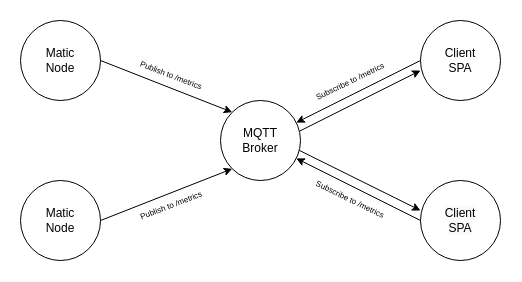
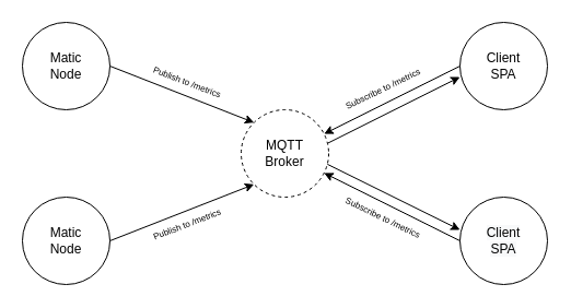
  <mxCell id="0" />
  <mxCell id="1" parent="0" />
  <mxCell id="2" value="Matic&lt;br&gt;Node" style="ellipse;whiteSpace=wrap;html=1;aspect=fixed;" parent="1" vertex="1"><mxGeometry x="20" y="180" width="80" height="80" as="geometry" /></mxCell>
  <mxCell id="3" value="Matic&lt;br&gt;Node" style="ellipse;whiteSpace=wrap;html=1;aspect=fixed;" parent="1" vertex="1"><mxGeometry x="20" y="20" width="80" height="80" as="geometry" /></mxCell>
  <mxCell id="4" value="&#10;&#10;&lt;span style=&quot;color: rgb(0, 0, 0); font-family: helvetica; font-size: 12px; font-style: normal; font-weight: 400; letter-spacing: normal; text-align: center; text-indent: 0px; text-transform: none; word-spacing: 0px; background-color: rgb(248, 249, 250); display: inline; float: none;&quot;&gt;Client&lt;/span&gt;&lt;br style=&quot;color: rgb(0, 0, 0); font-family: helvetica; font-size: 12px; font-style: normal; font-weight: 400; letter-spacing: normal; text-align: center; text-indent: 0px; text-transform: none; word-spacing: 0px; background-color: rgb(248, 249, 250);&quot;&gt;&lt;span style=&quot;color: rgb(0, 0, 0); font-family: helvetica; font-size: 12px; font-style: normal; font-weight: 400; letter-spacing: normal; text-align: center; text-indent: 0px; text-transform: none; word-spacing: 0px; background-color: rgb(248, 249, 250); display: inline; float: none;&quot;&gt;SPA&lt;/span&gt;&#10;&#10;" style="ellipse;whiteSpace=wrap;html=1;aspect=fixed;" parent="1" vertex="1"><mxGeometry x="420" y="180" width="80" height="80" as="geometry" /></mxCell>
  <mxCell id="5" value="Client&lt;br&gt;SPA" style="ellipse;whiteSpace=wrap;html=1;aspect=fixed;" parent="1" vertex="1"><mxGeometry x="420" y="20" width="80" height="80" as="geometry" /></mxCell>
- <mxCell id="6" value="MQTT&lt;br&gt;Broker" style="ellipse;whiteSpace=wrap;html=1;aspect=fixed;" parent="1" vertex="1"><mxGeometry x="220" y="100" width="80" height="80" as="geometry" /></mxCell>
+ <mxCell id="6" value="MQTT&lt;br&gt;Broker" style="ellipse;whiteSpace=wrap;html=1;aspect=fixed;dashed=1;" parent="1" vertex="1"><mxGeometry x="220" y="100" width="80" height="80" as="geometry" /></mxCell>
  <mxCell id="7" value="" style="endArrow=classic;html=1;exitX=0.986;exitY=0.624;exitDx=0;exitDy=0;exitPerimeter=0;entryX=0;entryY=0.375;entryDx=0;entryDy=0;entryPerimeter=0;" parent="1" source="6" target="4" edge="1"><mxGeometry width="50" height="50" relative="1" as="geometry"><mxPoint x="300" y="140" as="sourcePoint" /><mxPoint x="310" y="150" as="targetPoint" /></mxGeometry></mxCell>
  <mxCell id="8" value="" style="endArrow=classic;html=1;exitX=0;exitY=0.5;exitDx=0;exitDy=0;" parent="1" source="4" target="6" edge="1"><mxGeometry width="50" height="50" relative="1" as="geometry"><mxPoint x="420" y="250" as="sourcePoint" /><mxPoint x="288" y="168" as="targetPoint" /></mxGeometry></mxCell>
  <mxCell id="9" value="" style="endArrow=classic;html=1;entryX=0;entryY=0.625;entryDx=0;entryDy=0;exitX=0.993;exitY=0.381;exitDx=0;exitDy=0;exitPerimeter=0;entryPerimeter=0;" parent="1" source="6" target="5" edge="1"><mxGeometry width="50" height="50" relative="1" as="geometry"><mxPoint x="370" y="140" as="sourcePoint" /><mxPoint x="370" y="180" as="targetPoint" /></mxGeometry></mxCell>
  <mxCell id="10" value="" style="endArrow=classic;html=1;exitX=0;exitY=0.5;exitDx=0;exitDy=0;" parent="1" source="5" target="6" edge="1"><mxGeometry width="50" height="50" relative="1" as="geometry"><mxPoint x="310" y="150" as="sourcePoint" /><mxPoint x="441.716" y="78.284" as="targetPoint" /></mxGeometry></mxCell>
  <mxCell id="11" value="" style="endArrow=classic;html=1;exitX=1;exitY=0.5;exitDx=0;exitDy=0;entryX=0;entryY=0;entryDx=0;entryDy=0;" parent="1" source="3" target="6" edge="1"><mxGeometry width="50" height="50" relative="1" as="geometry"><mxPoint x="110" y="150" as="sourcePoint" /><mxPoint x="220" y="140" as="targetPoint" /></mxGeometry></mxCell>
  <mxCell id="12" value="" style="endArrow=classic;html=1;exitX=1;exitY=0.5;exitDx=0;exitDy=0;entryX=0;entryY=1;entryDx=0;entryDy=0;" parent="1" source="2" target="6" edge="1"><mxGeometry width="50" height="50" relative="1" as="geometry"><mxPoint x="140" y="260" as="sourcePoint" /><mxPoint x="220" y="140" as="targetPoint" /></mxGeometry></mxCell>
  <mxCell id="13" value="Subscribe to /metrics" style="text;html=1;strokeColor=none;fillColor=none;align=center;verticalAlign=middle;whiteSpace=wrap;rounded=0;rotation=334;fontSize=8;" parent="1" vertex="1"><mxGeometry x="310" y="76" width="80" height="10" as="geometry" /></mxCell>
  <mxCell id="14" value="Subscribe to /metrics" style="text;html=1;strokeColor=none;fillColor=none;align=center;verticalAlign=middle;whiteSpace=wrap;rounded=0;rotation=26;fontSize=8;" parent="1" vertex="1"><mxGeometry x="310" y="194" width="80" height="10" as="geometry" /></mxCell>
  <mxCell id="15" value="Publish to /metrics" style="text;html=1;strokeColor=none;fillColor=none;align=center;verticalAlign=middle;whiteSpace=wrap;rounded=0;rotation=339;fontSize=8;" parent="1" vertex="1"><mxGeometry x="131" y="200" width="80" height="10" as="geometry" /></mxCell>
  <mxCell id="16" value="Publish to /metrics" style="text;html=1;strokeColor=none;fillColor=none;align=center;verticalAlign=middle;whiteSpace=wrap;rounded=0;rotation=21;fontSize=8;" parent="1" vertex="1"><mxGeometry x="131" y="70" width="80" height="10" as="geometry" /></mxCell>
